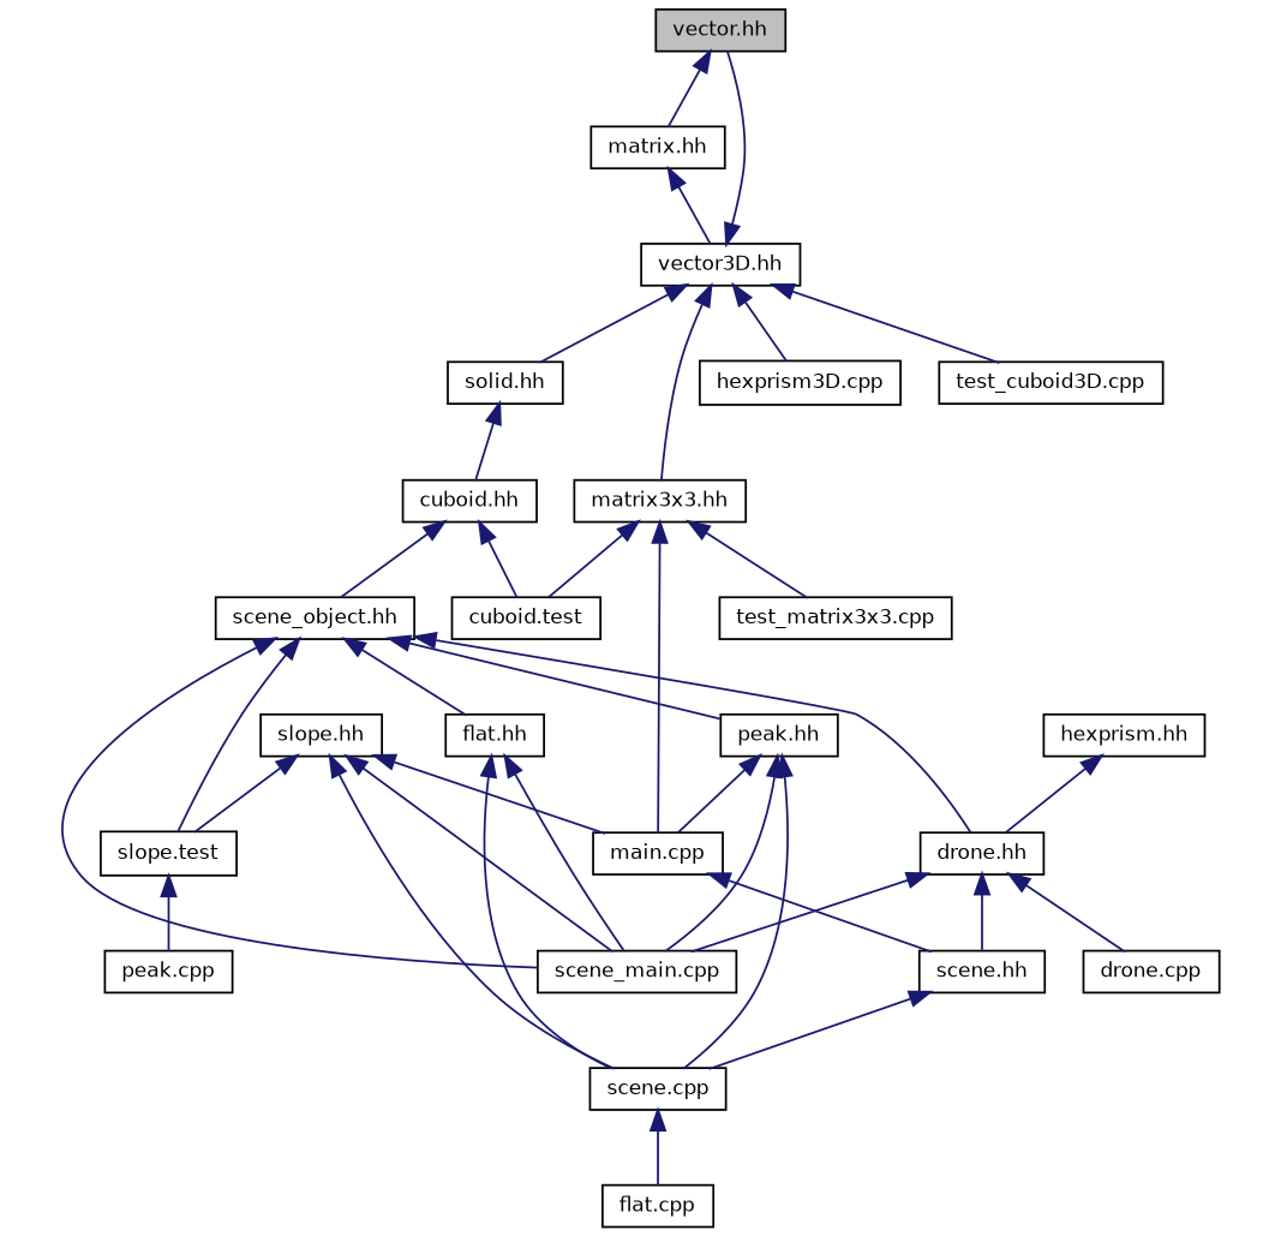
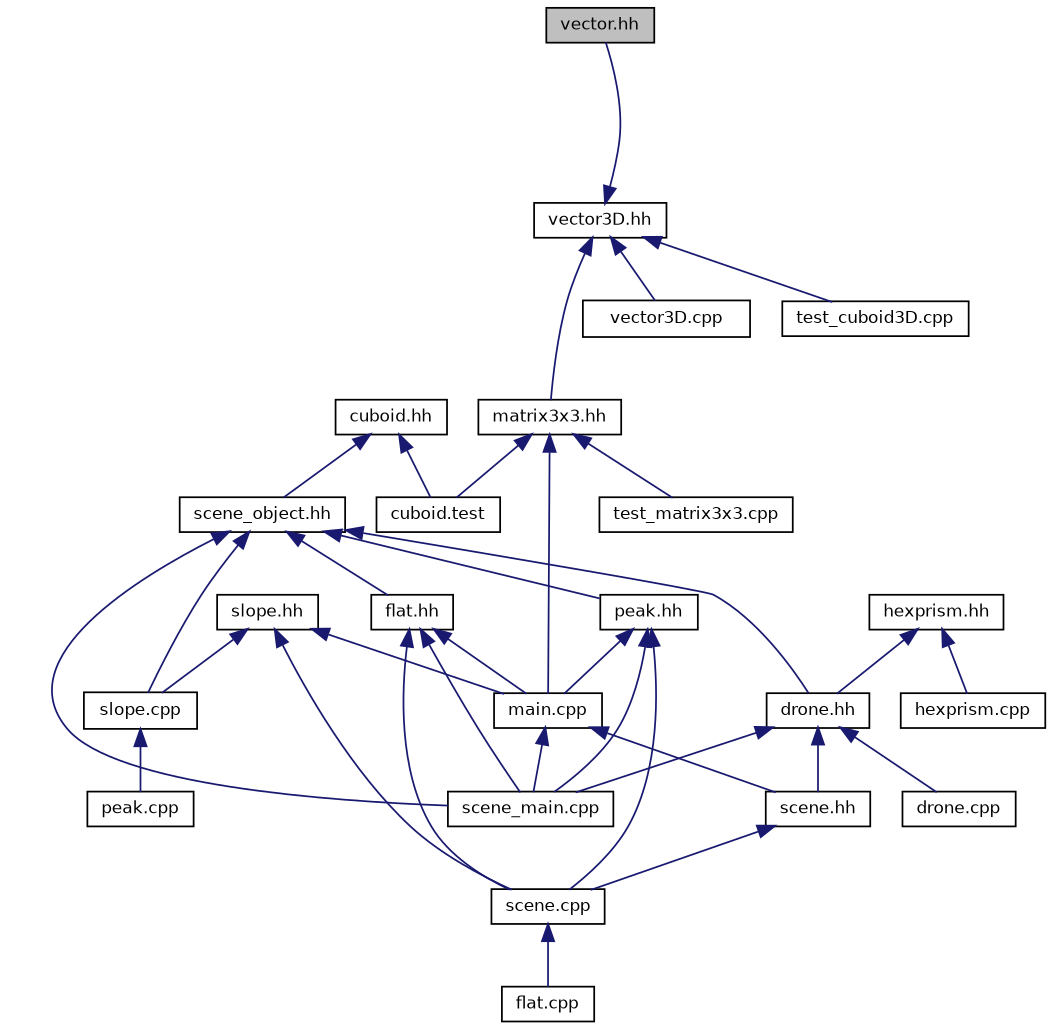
  digraph {
    node [color=black fillcolor=white fontname=Helvetica fontsize=10 shape=record style=filled]
    edge [color=midnightblue dir=back fontname=Helvetica fontsize=10 labelfontname=Helvetica labelfontsize=10 style=solid]
    n1 [fillcolor=grey75 fontcolor=black height=0.2 label="vector.hh" width=0.4]
-   n2 [height=0.2 label="matrix.hh" width=0.4]
    n3 [height=0.2 label="vector3D.hh" width=0.4]
-   n4 [height=0.2 label="solid.hh" width=0.4]
    n5 [height=0.2 label="matrix3x3.hh" width=0.4]
-   n6 [height=0.2 label="hexprism3D.cpp" width=0.4]
+   n6 [height=0.2 label="vector3D.cpp" width=0.4]
    n7 [height=0.2 label="test_cuboid3D.cpp" width=0.4]
    n8 [height=0.2 label="cuboid.hh" width=0.4]
    n9 [height=0.2 label="cuboid.test" width=0.4]
    n10 [height=0.2 label="main.cpp" width=0.4]
    n11 [height=0.2 label="test_matrix3x3.cpp" width=0.4]
    n12 [height=0.2 label="scene_object.hh" width=0.4]
    n13 [height=0.2 label="hexprism.hh" width=0.4]
    n14 [height=0.2 label="drone.hh" width=0.4]
+   n15 [height=0.2 label="hexprism.cpp" width=0.4]
    n16 [height=0.2 label="scene_main.cpp" width=0.4]
    n17 [height=0.2 label="peak.hh" width=0.4]
    n18 [height=0.2 label="flat.hh" width=0.4]
-   n19 [height=0.2 label="slope.test" width=0.4]
+   n19 [height=0.2 label="slope.cpp" width=0.4]
    n20 [height=0.2 label="scene.hh" width=0.4]
    n21 [height=0.2 label="drone.cpp" width=0.4]
    n22 [height=0.2 label="scene.cpp" width=0.4]
    n23 [height=0.2 label="flat.cpp" width=0.4]
    n24 [height=0.2 label="slope.hh" width=0.4]
    n25 [height=0.2 label="peak.cpp" width=0.4]
-   n1 -> n2
-   n2 -> n3
    n3 -> n1
-   n3 -> n4
    n3 -> n5
    n3 -> n6
    n3 -> n7
-   n4 -> n8
    n5 -> n9
    n5 -> n10
    n5 -> n11
    n8 -> n9
    n8 -> n12
    n10 -> n20
    n12 -> n14
    n12 -> n16
    n12 -> n17
    n12 -> n18
    n12 -> n19
    n13 -> n14
+   n13 -> n15
    n14 -> n16
    n14 -> n20
    n14 -> n21
    n17 -> n10
    n17 -> n16
    n17 -> n22
+   n18 -> n10
    n18 -> n16
    n18 -> n22
    n19 -> n25
    n20 -> n22
    n22 -> n23
    n24 -> n10
-   n24 -> n16
+   n10 -> n16
    n24 -> n19
    n24 -> n22
  }
